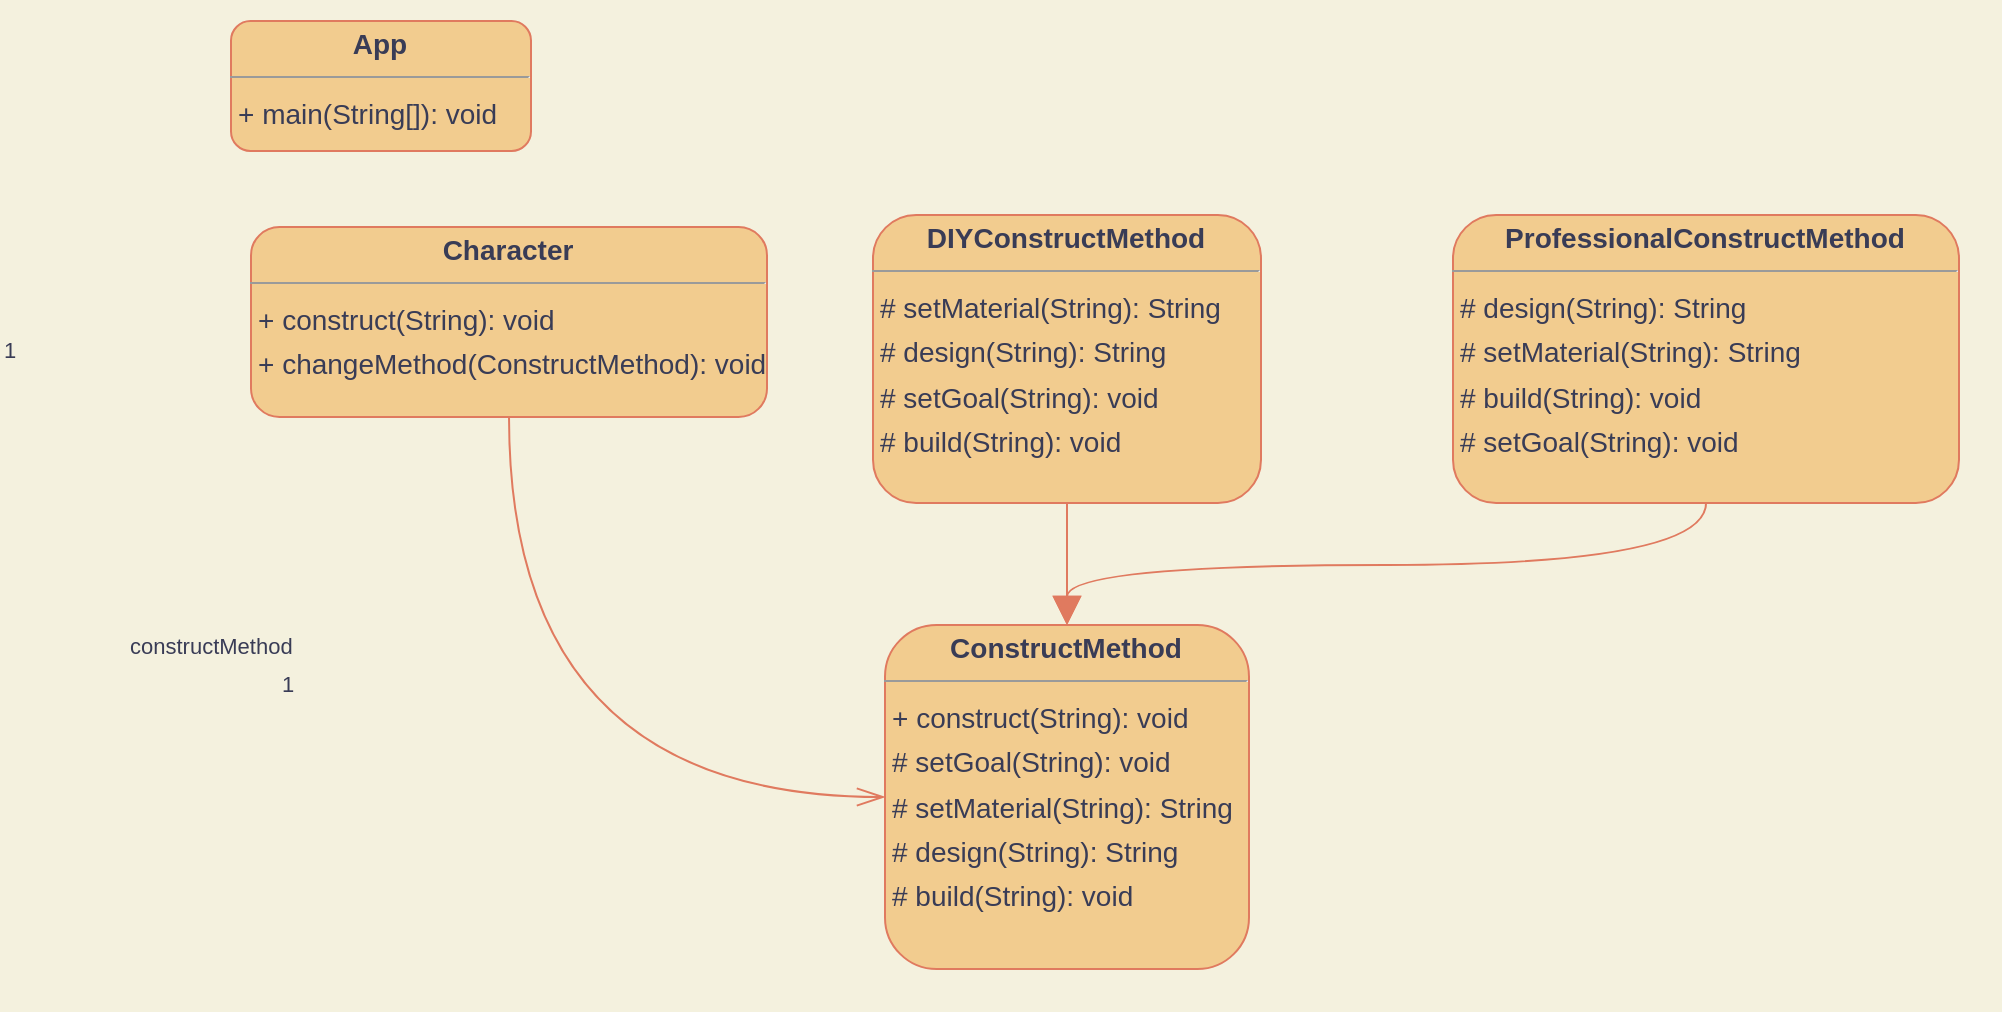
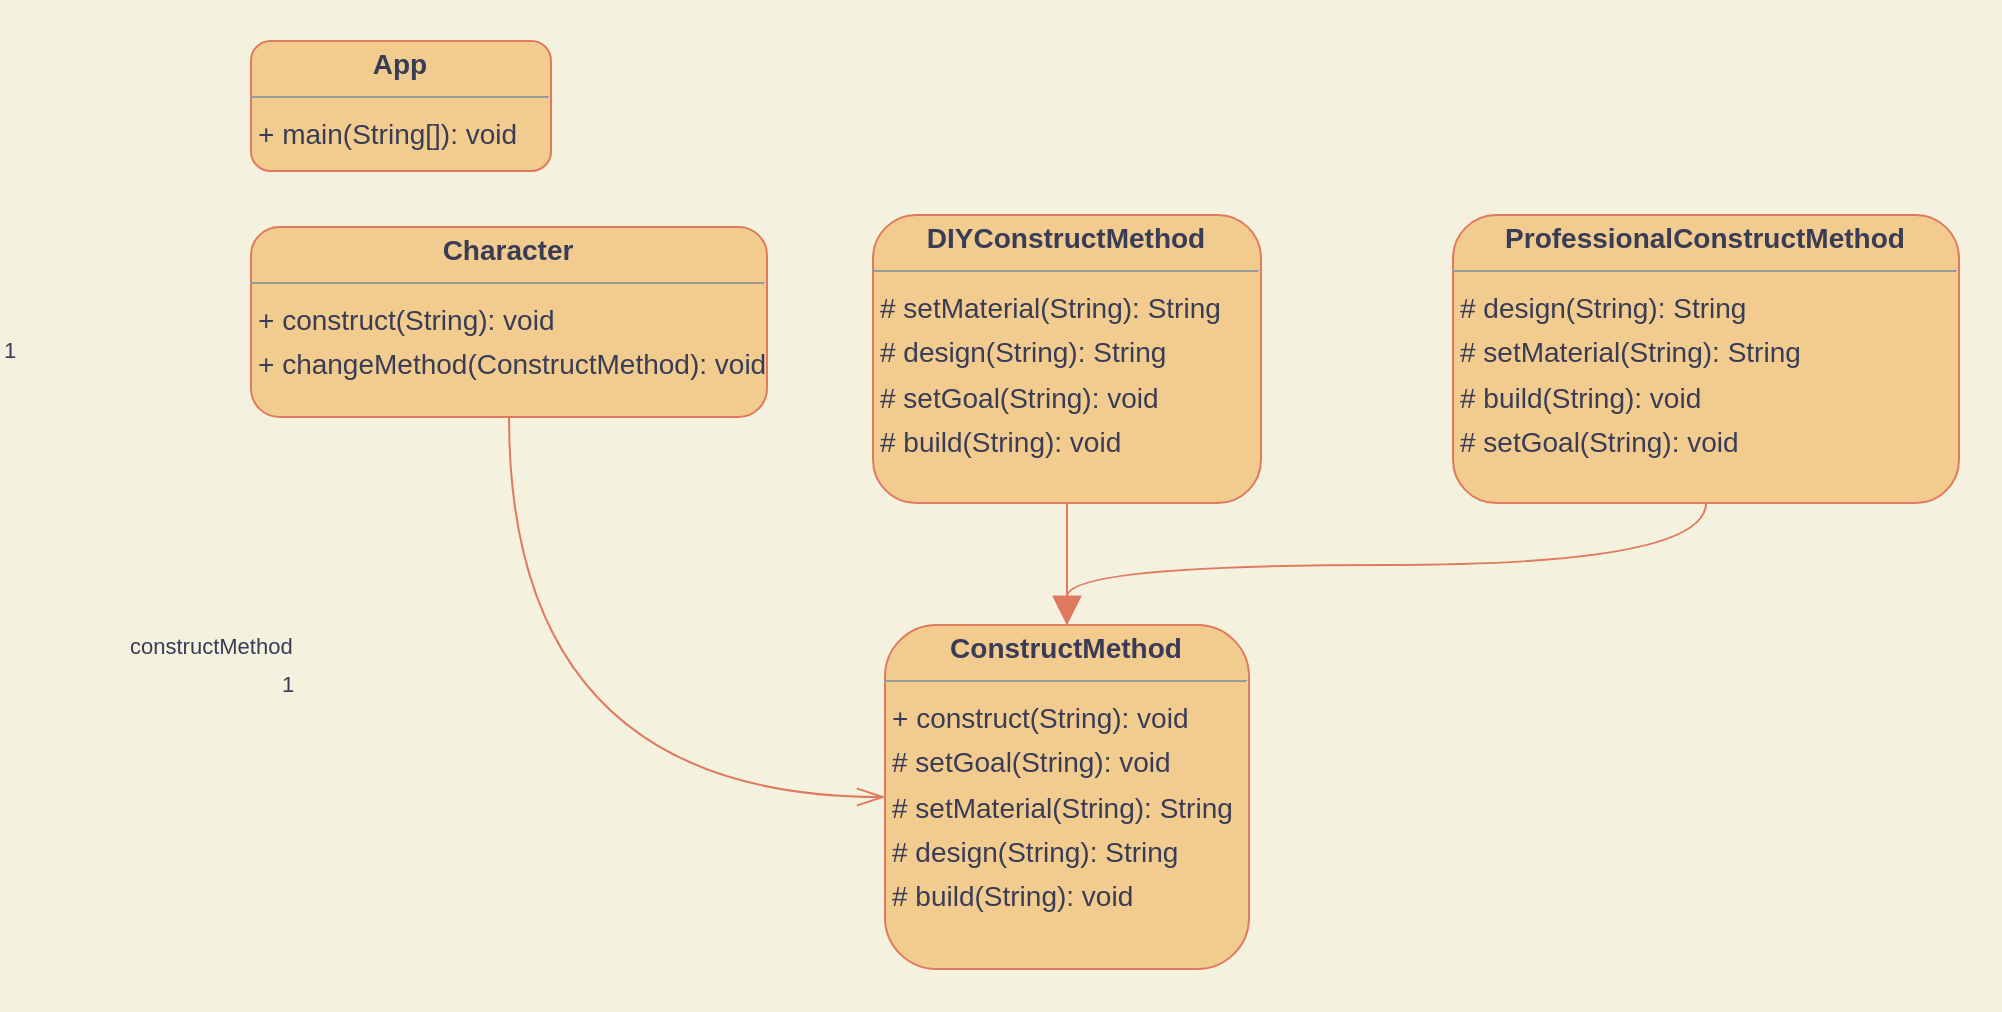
  <mxCell id="0" />
  <mxCell id="1" parent="0" />
- <mxCell id="2" value="&lt;p style=&quot;margin:0px;margin-top:4px;text-align:center;&quot;&gt;&lt;b&gt;App&lt;/b&gt;&lt;/p&gt;&lt;hr size=&quot;1&quot;/&gt;&lt;p style=&quot;margin:0 0 0 4px;line-height:1.6;&quot;&gt;+ main(String[]): void&lt;/p&gt;" style="verticalAlign=top;align=left;overflow=fill;fontSize=14;fontFamily=Helvetica;html=1;shadow=0;comic=0;labelBackgroundColor=none;strokeWidth=1;fillColor=#F2CC8F;strokeColor=#E07A5F;fontColor=#393C56;rounded=1;" parent="1" vertex="1"><mxGeometry x="10" y="10" width="150" height="65" as="geometry" /></mxCell>
+ <mxCell id="2" value="&lt;p style=&quot;margin:0px;margin-top:4px;text-align:center;&quot;&gt;&lt;b&gt;App&lt;/b&gt;&lt;/p&gt;&lt;hr size=&quot;1&quot;/&gt;&lt;p style=&quot;margin:0 0 0 4px;line-height:1.6;&quot;&gt;+ main(String[]): void&lt;/p&gt;" style="verticalAlign=top;align=left;overflow=fill;fontSize=14;fontFamily=Helvetica;html=1;shadow=0;comic=0;labelBackgroundColor=none;strokeWidth=1;fillColor=#F2CC8F;strokeColor=#E07A5F;fontColor=#393C56;rounded=1;" parent="1" vertex="1"><mxGeometry x="20" y="20" width="150" height="65" as="geometry" /></mxCell>
  <mxCell id="3" value="&lt;p style=&quot;margin:0px;margin-top:4px;text-align:center;&quot;&gt;&lt;b&gt;Character&lt;/b&gt;&lt;/p&gt;&lt;hr size=&quot;1&quot;/&gt;&lt;p style=&quot;margin:0 0 0 4px;line-height:1.6;&quot;&gt;+ construct(String): void&lt;br/&gt;+ changeMethod(ConstructMethod): void&lt;/p&gt;" style="verticalAlign=top;align=left;overflow=fill;fontSize=14;fontFamily=Helvetica;html=1;shadow=0;comic=0;labelBackgroundColor=none;strokeWidth=1;fillColor=#F2CC8F;strokeColor=#E07A5F;fontColor=#393C56;rounded=1;" parent="1" vertex="1"><mxGeometry x="20" y="113" width="258" height="95" as="geometry" /></mxCell>
  <mxCell id="4" value="&lt;p style=&quot;margin:0px;margin-top:4px;text-align:center;&quot;&gt;&lt;b&gt;ConstructMethod&lt;/b&gt;&lt;/p&gt;&lt;hr size=&quot;1&quot;/&gt;&lt;p style=&quot;margin:0 0 0 4px;line-height:1.6;&quot;&gt;+ construct(String): void&lt;br/&gt;# setGoal(String): void&lt;br/&gt;# setMaterial(String): String&lt;br/&gt;# design(String): String&lt;br/&gt;# build(String): void&lt;/p&gt;" style="verticalAlign=top;align=left;overflow=fill;fontSize=14;fontFamily=Helvetica;html=1;shadow=0;comic=0;labelBackgroundColor=none;strokeWidth=1;fillColor=#F2CC8F;strokeColor=#E07A5F;fontColor=#393C56;rounded=1;" parent="1" vertex="1"><mxGeometry x="337" y="312" width="182" height="172" as="geometry" /></mxCell>
  <mxCell id="5" value="&lt;p style=&quot;margin:0px;margin-top:4px;text-align:center;&quot;&gt;&lt;b&gt;DIYConstructMethod&lt;/b&gt;&lt;/p&gt;&lt;hr size=&quot;1&quot;/&gt;&lt;p style=&quot;margin:0 0 0 4px;line-height:1.6;&quot;&gt;# setMaterial(String): String&lt;br/&gt;# design(String): String&lt;br/&gt;# setGoal(String): void&lt;br/&gt;# build(String): void&lt;/p&gt;" style="verticalAlign=top;align=left;overflow=fill;fontSize=14;fontFamily=Helvetica;html=1;shadow=0;comic=0;labelBackgroundColor=none;strokeWidth=1;fillColor=#F2CC8F;strokeColor=#E07A5F;fontColor=#393C56;rounded=1;" parent="1" vertex="1"><mxGeometry x="331" y="107" width="194" height="144" as="geometry" /></mxCell>
  <mxCell id="6" value="&lt;p style=&quot;margin:0px;margin-top:4px;text-align:center;&quot;&gt;&lt;b&gt;ProfessionalConstructMethod&lt;/b&gt;&lt;/p&gt;&lt;hr size=&quot;1&quot;/&gt;&lt;p style=&quot;margin:0 0 0 4px;line-height:1.6;&quot;&gt;# design(String): String&lt;br/&gt;# setMaterial(String): String&lt;br/&gt;# build(String): void&lt;br/&gt;# setGoal(String): void&lt;/p&gt;" style="verticalAlign=top;align=left;overflow=fill;fontSize=14;fontFamily=Helvetica;html=1;shadow=0;comic=0;labelBackgroundColor=none;strokeWidth=1;fillColor=#F2CC8F;strokeColor=#E07A5F;fontColor=#393C56;rounded=1;" parent="1" vertex="1"><mxGeometry x="621" y="107" width="253" height="144" as="geometry" /></mxCell>
  <mxCell id="7" value="" style="html=1;edgeStyle=orthogonalEdgeStyle;dashed=0;startArrow=diamondThinstartSize=12;endArrow=openThin;endSize=12;strokeColor=#E07A5F;exitX=0.500;exitY=1.001;exitDx=0;exitDy=0;entryX=0.000;entryY=0.500;entryDx=0;entryDy=0;labelBackgroundColor=#F4F1DE;fontColor=#393C56;curved=1;" parent="1" source="3" target="4" edge="1"><mxGeometry width="50" height="50" relative="1" as="geometry"><Array as="points"><mxPoint x="149" y="398" /></Array></mxGeometry></mxCell>
  <mxCell id="8" value="1" style="edgeLabel;resizable=0;html=1;align=left;verticalAlign=top;strokeColor=#E07A5F;labelBackgroundColor=#F4F1DE;fontColor=#393C56;rounded=1;" parent="7" vertex="1" connectable="0"><mxGeometry x="-105" y="162" as="geometry" /></mxCell>
  <mxCell id="9" value="1" style="edgeLabel;resizable=0;html=1;align=left;verticalAlign=top;strokeColor=#E07A5F;labelBackgroundColor=#F4F1DE;fontColor=#393C56;rounded=1;" parent="7" vertex="1" connectable="0"><mxGeometry x="34" y="329" as="geometry" /></mxCell>
  <mxCell id="10" value="constructMethod" style="edgeLabel;resizable=0;html=1;align=left;verticalAlign=top;strokeColor=#E07A5F;labelBackgroundColor=#F4F1DE;fontColor=#393C56;rounded=1;" parent="7" vertex="1" connectable="0"><mxGeometry x="-42" y="310" as="geometry" /></mxCell>
  <mxCell id="11" value="" style="html=1;edgeStyle=orthogonalEdgeStyle;dashed=0;startArrow=none;endArrow=block;endSize=12;strokeColor=#E07A5F;exitX=0.500;exitY=1.000;exitDx=0;exitDy=0;entryX=0.500;entryY=0.000;entryDx=0;entryDy=0;labelBackgroundColor=#F4F1DE;fontColor=#393C56;curved=1;" parent="1" source="5" target="4" edge="1"><mxGeometry width="50" height="50" relative="1" as="geometry"><Array as="points" /></mxGeometry></mxCell>
  <mxCell id="12" value="" style="html=1;edgeStyle=orthogonalEdgeStyle;dashed=0;startArrow=none;endArrow=block;endSize=12;strokeColor=#E07A5F;exitX=0.500;exitY=1.000;exitDx=0;exitDy=0;entryX=0.500;entryY=0.000;entryDx=0;entryDy=0;labelBackgroundColor=#F4F1DE;fontColor=#393C56;curved=1;" parent="1" source="6" target="4" edge="1"><mxGeometry width="50" height="50" relative="1" as="geometry"><Array as="points"><mxPoint x="747" y="282" /><mxPoint x="428" y="282" /></Array></mxGeometry></mxCell>
